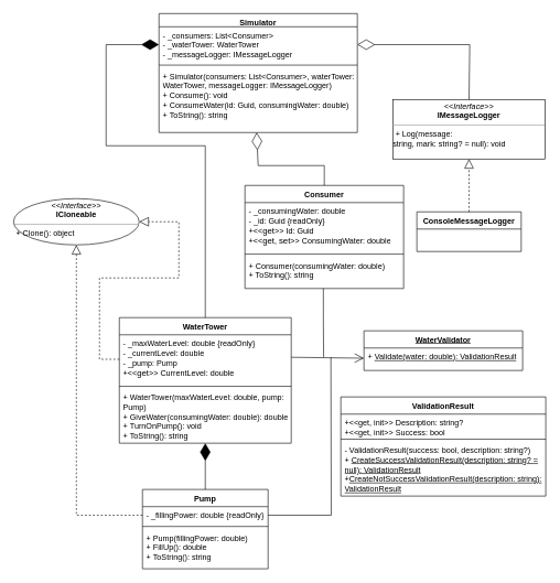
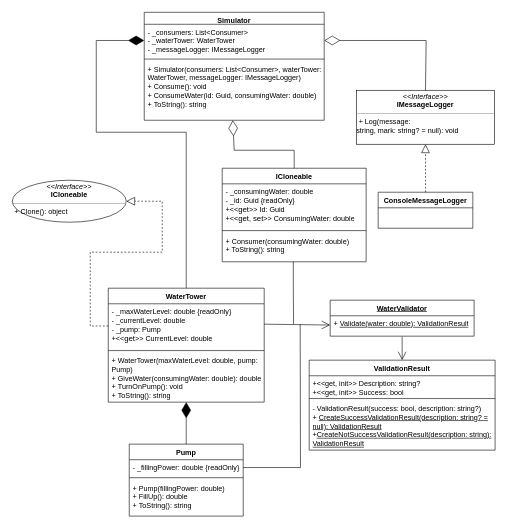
  <mxCell id="0" />
  <mxCell id="1" parent="0" />
  <mxCell id="2" value="&lt;u&gt;WaterValidator&lt;/u&gt;" style="swimlane;fontStyle=1;align=center;verticalAlign=top;childLayout=stackLayout;horizontal=1;startSize=26;horizontalStack=0;resizeParent=1;resizeParentMax=0;resizeLast=0;collapsible=1;marginBottom=0;whiteSpace=wrap;html=1;" parent="1" vertex="1"><mxGeometry x="550" y="500" width="240" height="60" as="geometry" /></mxCell>
  <mxCell id="3" value="+ &lt;u&gt;Validate(water:&amp;nbsp;&lt;/u&gt;&lt;u style=&quot;border-color: var(--border-color);&quot;&gt;double&lt;/u&gt;&lt;u&gt;):&amp;nbsp;ValidationResult&lt;/u&gt;" style="text;strokeColor=none;fillColor=none;align=left;verticalAlign=top;spacingLeft=4;spacingRight=4;overflow=hidden;rotatable=0;points=[[0,0.5],[1,0.5]];portConstraint=eastwest;whiteSpace=wrap;html=1;" parent="2" vertex="1"><mxGeometry y="26" width="240" height="34" as="geometry" /></mxCell>
  <mxCell id="4" value="&lt;p style=&quot;margin:0px;margin-top:4px;text-align:center;&quot;&gt;&lt;i&gt;&amp;lt;&amp;lt;Interface&amp;gt;&amp;gt;&lt;/i&gt;&lt;br&gt;&lt;b&gt;IMessageLogger&lt;/b&gt;&lt;/p&gt;&lt;hr size=&quot;1&quot;&gt;&lt;p style=&quot;margin:0px;margin-left:4px;&quot;&gt;+&amp;nbsp;Log(message:&lt;/p&gt;string, mark:&amp;nbsp;string?&amp;nbsp;&lt;span style=&quot;background-color: initial;&quot;&gt;= null): void&lt;/span&gt;" style="verticalAlign=top;align=left;overflow=fill;fontSize=12;fontFamily=Helvetica;html=1;whiteSpace=wrap;" parent="1" vertex="1"><mxGeometry x="594.15" y="150" width="229.56" height="90" as="geometry" /></mxCell>
  <mxCell id="5" value="Simulator" style="swimlane;fontStyle=1;align=center;verticalAlign=top;childLayout=stackLayout;horizontal=1;startSize=20;horizontalStack=0;resizeParent=1;resizeParentMax=0;resizeLast=0;collapsible=1;marginBottom=0;whiteSpace=wrap;html=1;" parent="1" vertex="1"><mxGeometry x="240" y="20" width="300" height="180" as="geometry" /></mxCell>
  <mxCell id="6" value="-&amp;nbsp;_consumers: List&amp;lt;Consumer&amp;gt;&lt;br&gt;- _waterTower: WaterTower&lt;br&gt;- _messageLogger: IMessageLogger&amp;nbsp;" style="text;strokeColor=none;fillColor=none;align=left;verticalAlign=top;spacingLeft=4;spacingRight=4;overflow=hidden;rotatable=0;points=[[0,0.5],[1,0.5]];portConstraint=eastwest;whiteSpace=wrap;html=1;" parent="5" vertex="1"><mxGeometry y="20" width="300" height="54" as="geometry" /></mxCell>
  <mxCell id="7" value="" style="line;strokeWidth=1;fillColor=none;align=left;verticalAlign=middle;spacingTop=-1;spacingLeft=3;spacingRight=3;rotatable=0;labelPosition=right;points=[];portConstraint=eastwest;strokeColor=inherit;" parent="5" vertex="1"><mxGeometry y="74" width="300" height="8" as="geometry" /></mxCell>
  <mxCell id="8" value="+&amp;nbsp;Simulator(consumers: List&amp;lt;Consumer&amp;gt;, waterTower: WaterTower, messageLogger: IMessageLogger)&lt;br&gt;+ Consume(): void&lt;br&gt;+ ConsumeWater(id: Guid, consumingWater: double)&lt;br&gt;+&amp;nbsp;ToString(): string" style="text;strokeColor=none;fillColor=none;align=left;verticalAlign=top;spacingLeft=4;spacingRight=4;overflow=hidden;rotatable=0;points=[[0,0.5],[1,0.5]];portConstraint=eastwest;whiteSpace=wrap;html=1;" parent="5" vertex="1"><mxGeometry y="82" width="300" height="98" as="geometry" /></mxCell>
  <mxCell id="9" value="WaterTower" style="swimlane;fontStyle=1;align=center;verticalAlign=top;childLayout=stackLayout;horizontal=1;startSize=26;horizontalStack=0;resizeParent=1;resizeParentMax=0;resizeLast=0;collapsible=1;marginBottom=0;whiteSpace=wrap;html=1;" parent="1" vertex="1"><mxGeometry x="180" y="480" width="260" height="190" as="geometry" /></mxCell>
  <mxCell id="10" value="-&amp;nbsp;_maxWaterLevel: double {readOnly}&lt;br&gt;-&amp;nbsp;_currentLevel: double&lt;br&gt;-&amp;nbsp;_pump: Pump&lt;br&gt;+&amp;lt;&amp;lt;&lt;span style=&quot;border: 0px; color: var(--darkreader-text--highlight-keyword); font-family: inherit; font-style: inherit; font-variant: inherit; font-weight: inherit; background-color: transparent; margin: 0px; padding: 0px; font-stretch: inherit; line-height: inherit; font-optical-sizing: inherit; font-kerning: inherit; font-feature-settings: inherit; font-variation-settings: inherit; font-size: 13px; vertical-align: baseline; box-sizing: inherit;&quot; class=&quot;hljs-keyword&quot;&gt;get&lt;/span&gt;&lt;span style=&quot;border-color: var(--border-color); color: var(--darkreader-text--highlight-color); font-family: inherit; font-size: var(--_pr-code-fs); font-style: inherit; font-variant-ligatures: inherit; font-variant-caps: inherit; font-weight: inherit; background-color: transparent;&quot;&gt;&amp;gt;&amp;gt;&amp;nbsp;&lt;/span&gt;CurrentLevel: double" style="text;strokeColor=none;fillColor=none;align=left;verticalAlign=top;spacingLeft=4;spacingRight=4;overflow=hidden;rotatable=0;points=[[0,0.5],[1,0.5]];portConstraint=eastwest;whiteSpace=wrap;html=1;" parent="9" vertex="1"><mxGeometry y="26" width="260" height="74" as="geometry" /></mxCell>
  <mxCell id="11" value="" style="line;strokeWidth=1;fillColor=none;align=left;verticalAlign=middle;spacingTop=-1;spacingLeft=3;spacingRight=3;rotatable=0;labelPosition=right;points=[];portConstraint=eastwest;strokeColor=inherit;" parent="9" vertex="1"><mxGeometry y="100" width="260" height="8" as="geometry" /></mxCell>
  <mxCell id="12" value="+&amp;nbsp;WaterTower(maxWaterLevel: double, pump: Pump)&lt;br&gt;+ GiveWater(consumingWater: double): double&lt;br&gt;+&amp;nbsp;TurnOnPump(): void&lt;br&gt;+&amp;nbsp;ToString(): string" style="text;strokeColor=none;fillColor=none;align=left;verticalAlign=top;spacingLeft=4;spacingRight=4;overflow=hidden;rotatable=0;points=[[0,0.5],[1,0.5]];portConstraint=eastwest;whiteSpace=wrap;html=1;" parent="9" vertex="1"><mxGeometry y="108" width="260" height="82" as="geometry" /></mxCell>
  <mxCell id="13" value="Pump" style="swimlane;fontStyle=1;align=center;verticalAlign=top;childLayout=stackLayout;horizontal=1;startSize=26;horizontalStack=0;resizeParent=1;resizeParentMax=0;resizeLast=0;collapsible=1;marginBottom=0;whiteSpace=wrap;html=1;" parent="1" vertex="1"><mxGeometry x="215" y="740" width="190" height="120" as="geometry" /></mxCell>
  <mxCell id="14" value="-&amp;nbsp;_fillingPower: double {readOnly}" style="text;strokeColor=none;fillColor=none;align=left;verticalAlign=top;spacingLeft=4;spacingRight=4;overflow=hidden;rotatable=0;points=[[0,0.5],[1,0.5]];portConstraint=eastwest;whiteSpace=wrap;html=1;" parent="13" vertex="1"><mxGeometry y="26" width="190" height="26" as="geometry" /></mxCell>
  <mxCell id="15" value="" style="line;strokeWidth=1;fillColor=none;align=left;verticalAlign=middle;spacingTop=-1;spacingLeft=3;spacingRight=3;rotatable=0;labelPosition=right;points=[];portConstraint=eastwest;strokeColor=inherit;" parent="13" vertex="1"><mxGeometry y="52" width="190" height="8" as="geometry" /></mxCell>
  <mxCell id="16" value="+&amp;nbsp;Pump(fillingPower: double)&lt;br&gt;+&amp;nbsp;FillUp(): double&lt;br&gt;+&amp;nbsp;ToString(): string" style="text;strokeColor=none;fillColor=none;align=left;verticalAlign=top;spacingLeft=4;spacingRight=4;overflow=hidden;rotatable=0;points=[[0,0.5],[1,0.5]];portConstraint=eastwest;whiteSpace=wrap;html=1;" parent="13" vertex="1"><mxGeometry y="60" width="190" height="60" as="geometry" /></mxCell>
- <mxCell id="17" value="Consumer" style="swimlane;fontStyle=1;align=center;verticalAlign=top;childLayout=stackLayout;horizontal=1;startSize=26;horizontalStack=0;resizeParent=1;resizeParentMax=0;resizeLast=0;collapsible=1;marginBottom=0;whiteSpace=wrap;html=1;" parent="1" vertex="1"><mxGeometry x="370" y="280" width="240" height="156" as="geometry" /></mxCell>
+ <mxCell id="17" value="ICloneable" style="swimlane;fontStyle=1;align=center;verticalAlign=top;childLayout=stackLayout;horizontal=1;startSize=26;horizontalStack=0;resizeParent=1;resizeParentMax=0;resizeLast=0;collapsible=1;marginBottom=0;whiteSpace=wrap;html=1;" parent="1" vertex="1"><mxGeometry x="370" y="280" width="240" height="156" as="geometry" /></mxCell>
  <mxCell id="18" value="-&amp;nbsp;_consumingWater: double&lt;br&gt;-&amp;nbsp;_id: Guid {readOnly}&lt;br&gt;+&amp;lt;&amp;lt;&lt;span style=&quot;background-color: transparent; font-family: inherit; font-style: inherit; font-variant: inherit; font-weight: inherit; color: var(--darkreader-text--highlight-keyword); margin: 0px; padding: 0px; border: 0px; font-stretch: inherit; line-height: inherit; font-optical-sizing: inherit; font-kerning: inherit; font-feature-settings: inherit; font-variation-settings: inherit; font-size: 13px; vertical-align: baseline; box-sizing: inherit;&quot; class=&quot;hljs-keyword&quot;&gt;get&lt;/span&gt;&lt;span style=&quot;background-color: transparent; font-family: inherit; font-size: var(--_pr-code-fs); font-style: inherit; font-variant-ligatures: inherit; font-variant-caps: inherit; font-weight: inherit; color: var(--darkreader-text--highlight-color);&quot;&gt;&amp;gt;&amp;gt;&amp;nbsp;&lt;/span&gt;Id: Guid&lt;br&gt;&lt;span style=&quot;background-color: transparent; font-family: inherit; font-size: var(--_pr-code-fs); font-style: inherit; font-variant-ligatures: inherit; font-variant-caps: inherit; font-weight: inherit; color: var(--darkreader-text--highlight-color);&quot;&gt;+&amp;lt;&amp;lt;&lt;/span&gt;&lt;span style=&quot;background-color: transparent; font-family: inherit; font-style: inherit; font-variant: inherit; font-weight: inherit; color: var(--darkreader-text--highlight-keyword); margin: 0px; padding: 0px; border: 0px; font-stretch: inherit; line-height: inherit; font-optical-sizing: inherit; font-kerning: inherit; font-feature-settings: inherit; font-variation-settings: inherit; font-size: 13px; vertical-align: baseline; box-sizing: inherit;&quot; class=&quot;hljs-keyword&quot;&gt;get&lt;/span&gt;&lt;span style=&quot;background-color: transparent; font-family: inherit; font-size: var(--_pr-code-fs); font-style: inherit; font-variant-ligatures: inherit; font-variant-caps: inherit; font-weight: inherit; color: var(--darkreader-text--highlight-color);&quot;&gt;, &lt;/span&gt;&lt;span style=&quot;background-color: transparent; font-family: inherit; font-style: inherit; font-variant: inherit; font-weight: inherit; color: var(--darkreader-text--highlight-keyword); margin: 0px; padding: 0px; border: 0px; font-stretch: inherit; line-height: inherit; font-optical-sizing: inherit; font-kerning: inherit; font-feature-settings: inherit; font-variation-settings: inherit; font-size: 13px; vertical-align: baseline; box-sizing: inherit;&quot; class=&quot;hljs-keyword&quot;&gt;set&lt;/span&gt;&lt;span style=&quot;background-color: transparent; font-family: inherit; font-size: var(--_pr-code-fs); font-style: inherit; font-variant-ligatures: inherit; font-variant-caps: inherit; font-weight: inherit; color: var(--darkreader-text--highlight-color);&quot;&gt;&amp;gt;&amp;gt;&amp;nbsp;&lt;/span&gt;&lt;span style=&quot;background-color: initial;&quot;&gt;ConsumingWater: double&lt;br&gt;&lt;/span&gt;" style="text;strokeColor=none;fillColor=none;align=left;verticalAlign=top;spacingLeft=4;spacingRight=4;overflow=hidden;rotatable=0;points=[[0,0.5],[1,0.5]];portConstraint=eastwest;whiteSpace=wrap;html=1;" parent="17" vertex="1"><mxGeometry y="26" width="240" height="74" as="geometry" /></mxCell>
  <mxCell id="19" value="" style="line;strokeWidth=1;fillColor=none;align=left;verticalAlign=middle;spacingTop=-1;spacingLeft=3;spacingRight=3;rotatable=0;labelPosition=right;points=[];portConstraint=eastwest;strokeColor=inherit;" parent="17" vertex="1"><mxGeometry y="100" width="240" height="8" as="geometry" /></mxCell>
  <mxCell id="20" value="+&amp;nbsp;Consumer(consumingWater:&amp;nbsp;double)&lt;br&gt;+ ToString(): string&amp;nbsp;" style="text;strokeColor=none;fillColor=none;align=left;verticalAlign=top;spacingLeft=4;spacingRight=4;overflow=hidden;rotatable=0;points=[[0,0.5],[1,0.5]];portConstraint=eastwest;whiteSpace=wrap;html=1;" parent="17" vertex="1"><mxGeometry y="108" width="240" height="48" as="geometry" /></mxCell>
  <mxCell id="21" value="ValidationResult" style="swimlane;fontStyle=1;align=center;verticalAlign=top;childLayout=stackLayout;horizontal=1;startSize=26;horizontalStack=0;resizeParent=1;resizeParentMax=0;resizeLast=0;collapsible=1;marginBottom=0;whiteSpace=wrap;html=1;" parent="1" vertex="1"><mxGeometry x="515" y="600" width="310" height="150" as="geometry" /></mxCell>
  <mxCell id="22" value="+&amp;lt;&amp;lt;get, init&amp;gt;&amp;gt; Description: string?&lt;br&gt;+&amp;lt;&amp;lt;get, init&amp;gt;&amp;gt; Success: bool" style="text;strokeColor=none;fillColor=none;align=left;verticalAlign=top;spacingLeft=4;spacingRight=4;overflow=hidden;rotatable=0;points=[[0,0.5],[1,0.5]];portConstraint=eastwest;whiteSpace=wrap;html=1;" parent="21" vertex="1"><mxGeometry y="26" width="310" height="34" as="geometry" /></mxCell>
  <mxCell id="23" value="" style="line;strokeWidth=1;fillColor=none;align=left;verticalAlign=middle;spacingTop=-1;spacingLeft=3;spacingRight=3;rotatable=0;labelPosition=right;points=[];portConstraint=eastwest;strokeColor=inherit;" parent="21" vertex="1"><mxGeometry y="60" width="310" height="8" as="geometry" /></mxCell>
  <mxCell id="24" value="-&amp;nbsp;ValidationResult(success: bool, description: string?)&lt;br&gt;+&amp;nbsp;&lt;u&gt;CreateSuccessValidationResult(description:&amp;nbsp;&lt;/u&gt;&lt;u style=&quot;border-color: var(--border-color);&quot;&gt;string?&amp;nbsp;&lt;/u&gt;&lt;u&gt;= null): ValidationResult&lt;/u&gt;&lt;br&gt;+&lt;u&gt;CreateNotSuccessValidationResult(description:&amp;nbsp;&lt;/u&gt;&lt;u style=&quot;border-color: var(--border-color);&quot;&gt;string&lt;/u&gt;&lt;u&gt;): ValidationResult&lt;br&gt;&lt;/u&gt;" style="text;strokeColor=none;fillColor=none;align=left;verticalAlign=top;spacingLeft=4;spacingRight=4;overflow=hidden;rotatable=0;points=[[0,0.5],[1,0.5]];portConstraint=eastwest;whiteSpace=wrap;html=1;" parent="21" vertex="1"><mxGeometry y="68" width="310" height="82" as="geometry" /></mxCell>
  <mxCell id="25" value="ConsoleMessageLogger" style="swimlane;fontStyle=1;align=center;verticalAlign=top;childLayout=stackLayout;horizontal=1;startSize=26;horizontalStack=0;resizeParent=1;resizeParentMax=0;resizeLast=0;collapsible=1;marginBottom=0;whiteSpace=wrap;html=1;" parent="1" vertex="1"><mxGeometry x="630" y="320" width="157.87" height="60" as="geometry" /></mxCell>
+ <mxCell id="26" value="" style="endArrow=open;endFill=1;endSize=12;html=1;rounded=0;entryX=0.5;entryY=0;entryDx=0;entryDy=0;exitX=0.5;exitY=1.023;exitDx=0;exitDy=0;exitPerimeter=0;" parent="1" source="3" target="21" edge="1"><mxGeometry width="160" relative="1" as="geometry"><mxPoint x="460" y="700" as="sourcePoint" /><mxPoint x="500" y="240" as="targetPoint" /></mxGeometry></mxCell>
  <mxCell id="27" value="" style="endArrow=diamondThin;endFill=1;endSize=24;html=1;rounded=0;exitX=0.5;exitY=0;exitDx=0;exitDy=0;" parent="1" source="13" target="12" edge="1"><mxGeometry width="160" relative="1" as="geometry"><mxPoint x="340" y="440" as="sourcePoint" /><mxPoint x="500" y="440" as="targetPoint" /></mxGeometry></mxCell>
  <mxCell id="28" value="&lt;p style=&quot;margin:0px;margin-top:4px;text-align:center;&quot;&gt;&lt;i&gt;&amp;lt;&amp;lt;Interface&amp;gt;&amp;gt;&lt;/i&gt;&lt;br&gt;&lt;b&gt;ICloneable&lt;/b&gt;&lt;/p&gt;&lt;hr size=&quot;1&quot;&gt;&lt;p style=&quot;margin:0px;margin-left:4px;&quot;&gt;+ Clone(): object&lt;br&gt;&lt;/p&gt;" style="ellipse;verticalAlign=top;align=left;overflow=fill;fontSize=12;fontFamily=Helvetica;html=1;whiteSpace=wrap;" parent="1" vertex="1"><mxGeometry x="20" y="300" width="190" height="70" as="geometry" /></mxCell>
- <mxCell id="29" value="" style="endArrow=block;dashed=1;endFill=0;endSize=12;html=1;rounded=0;entryX=0.5;entryY=1;entryDx=0;entryDy=0;exitX=0;exitY=0.5;exitDx=0;exitDy=0;" parent="1" source="14" target="28" edge="1"><mxGeometry width="160" relative="1" as="geometry"><mxPoint x="400" y="560" as="sourcePoint" /><mxPoint x="560" y="560" as="targetPoint" /><Array as="points"><mxPoint x="115" y="779" /></Array></mxGeometry></mxCell>
  <mxCell id="30" value="" style="endArrow=diamondThin;endFill=0;endSize=24;html=1;rounded=0;exitX=0.5;exitY=0;exitDx=0;exitDy=0;entryX=1;entryY=0.5;entryDx=0;entryDy=0;" parent="1" source="4" target="6" edge="1"><mxGeometry width="160" relative="1" as="geometry"><mxPoint x="400" y="240" as="sourcePoint" /><mxPoint x="590" y="80" as="targetPoint" /><Array as="points"><mxPoint x="710" y="67" /></Array></mxGeometry></mxCell>
  <mxCell id="31" value="" style="endArrow=diamondThin;endFill=0;endSize=24;html=1;rounded=0;entryX=0.492;entryY=0.999;entryDx=0;entryDy=0;entryPerimeter=0;exitX=0.5;exitY=0;exitDx=0;exitDy=0;" parent="1" source="17" target="8" edge="1"><mxGeometry width="160" relative="1" as="geometry"><mxPoint x="400" y="240" as="sourcePoint" /><mxPoint x="560" y="240" as="targetPoint" /><Array as="points"><mxPoint x="490" y="250" /><mxPoint x="390" y="250" /></Array></mxGeometry></mxCell>
  <mxCell id="32" value="" style="endArrow=diamondThin;endFill=1;endSize=24;html=1;rounded=0;entryX=0;entryY=0.5;entryDx=0;entryDy=0;exitX=0.5;exitY=0;exitDx=0;exitDy=0;" parent="1" source="9" target="6" edge="1"><mxGeometry width="160" relative="1" as="geometry"><mxPoint x="310" y="280" as="sourcePoint" /><mxPoint x="180" y="100" as="targetPoint" /><Array as="points"><mxPoint x="310" y="220" /><mxPoint x="160" y="220" /><mxPoint x="160" y="67" /></Array></mxGeometry></mxCell>
  <mxCell id="33" value="" style="endArrow=block;dashed=1;endFill=0;endSize=12;html=1;rounded=0;entryX=0.5;entryY=1;entryDx=0;entryDy=0;exitX=0.5;exitY=0;exitDx=0;exitDy=0;" parent="1" source="25" target="4" edge="1"><mxGeometry width="160" relative="1" as="geometry"><mxPoint x="400" y="240" as="sourcePoint" /><mxPoint x="560" y="240" as="targetPoint" /></mxGeometry></mxCell>
  <mxCell id="34" value="" style="endArrow=block;dashed=1;endFill=0;endSize=12;html=1;rounded=0;entryX=1;entryY=0.5;entryDx=0;entryDy=0;exitX=0;exitY=0.5;exitDx=0;exitDy=0;" parent="1" source="10" target="28" edge="1"><mxGeometry width="160" relative="1" as="geometry"><mxPoint x="150" y="540" as="sourcePoint" /><mxPoint x="560" y="450" as="targetPoint" /><Array as="points"><mxPoint x="150" y="543" /><mxPoint x="150" y="420" /><mxPoint x="270" y="420" /><mxPoint x="270" y="335" /></Array></mxGeometry></mxCell>
  <mxCell id="35" value="" style="endArrow=open;endFill=1;endSize=12;html=1;rounded=0;" parent="1" target="3" edge="1"><mxGeometry width="160" relative="1" as="geometry"><mxPoint x="440" y="540" as="sourcePoint" /><mxPoint x="520" y="574.47" as="targetPoint" /></mxGeometry></mxCell>
  <mxCell id="36" value="" style="endArrow=none;html=1;edgeStyle=orthogonalEdgeStyle;rounded=0;exitX=0.494;exitY=0.993;exitDx=0;exitDy=0;exitPerimeter=0;" parent="1" source="20" edge="1"><mxGeometry relative="1" as="geometry"><mxPoint x="400" y="560" as="sourcePoint" /><mxPoint x="489" y="540" as="targetPoint" /></mxGeometry></mxCell>
  <mxCell id="37" value="" style="endArrow=none;html=1;edgeStyle=orthogonalEdgeStyle;rounded=0;exitX=1;exitY=0.5;exitDx=0;exitDy=0;" parent="1" source="14" edge="1"><mxGeometry relative="1" as="geometry"><mxPoint x="400" y="560" as="sourcePoint" /><mxPoint x="500" y="540" as="targetPoint" /></mxGeometry></mxCell>
